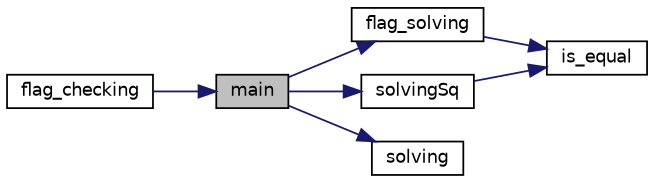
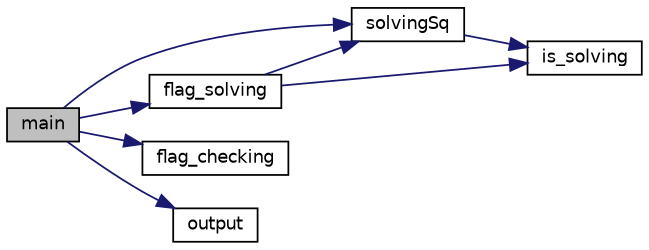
  digraph {
    rankdir=LR
    node [color=black fillcolor=white fontname=Helvetica fontsize=10 shape=record style=filled]
    edge [color=midnightblue fontname=Helvetica fontsize=10 labelfontname=Helvetica labelfontsize=10 style=solid]
    n1 [fillcolor=grey75 fontcolor=black height=0.2 label=main width=0.4]
    n2 [height=0.2 label=flag_solving width=0.4]
    n3 [height=0.2 label=solvingSq width=0.4]
    n4 [height=0.2 label=flag_checking width=0.4]
-   n5 [height=0.2 label=solving width=0.4]
-   n6 [height=0.2 label=is_equal width=0.4]
+   n5 [height=0.2 label=output width=0.4]
+   n6 [height=0.2 label=is_solving width=0.4]
    n1 -> n2
    n1 -> n3
-   n4 -> n1
+   n1 -> n4
    n1 -> n5
+   n2 -> n3
    n2 -> n6
    n3 -> n6
  }
